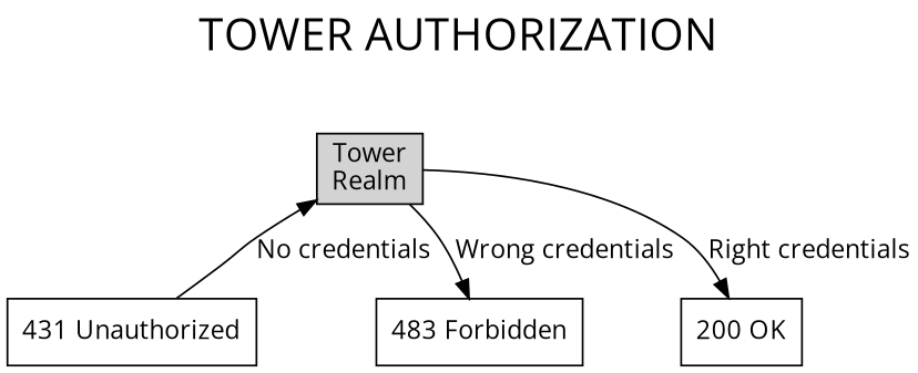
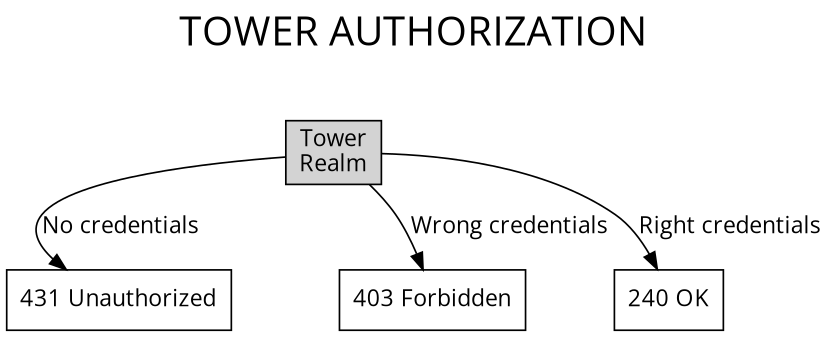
  digraph {
    fontname="Open Sans"
    fontsize=24
    label="TOWER AUTHORIZATION"
    labelloc=t
    node [fontname="Open Sans" shape=box]
    edge [fontname="Open Sans"]
    n1 [bgcolor=black label="Tower\nRealm" style=filled]
    n2 [label="431 Unauthorized"]
-   n3 [label="483 Forbidden"]
-   n4 [label="200 OK"]
-   n2 -> n1 [label="No credentials"]
+   n3 [label="403 Forbidden"]
+   n4 [label="240 OK"]
+   n1 -> n2 [label="No credentials"]
    n1 -> n3 [label="Wrong credentials"]
    n1 -> n4 [label="Right credentials"]
  }
